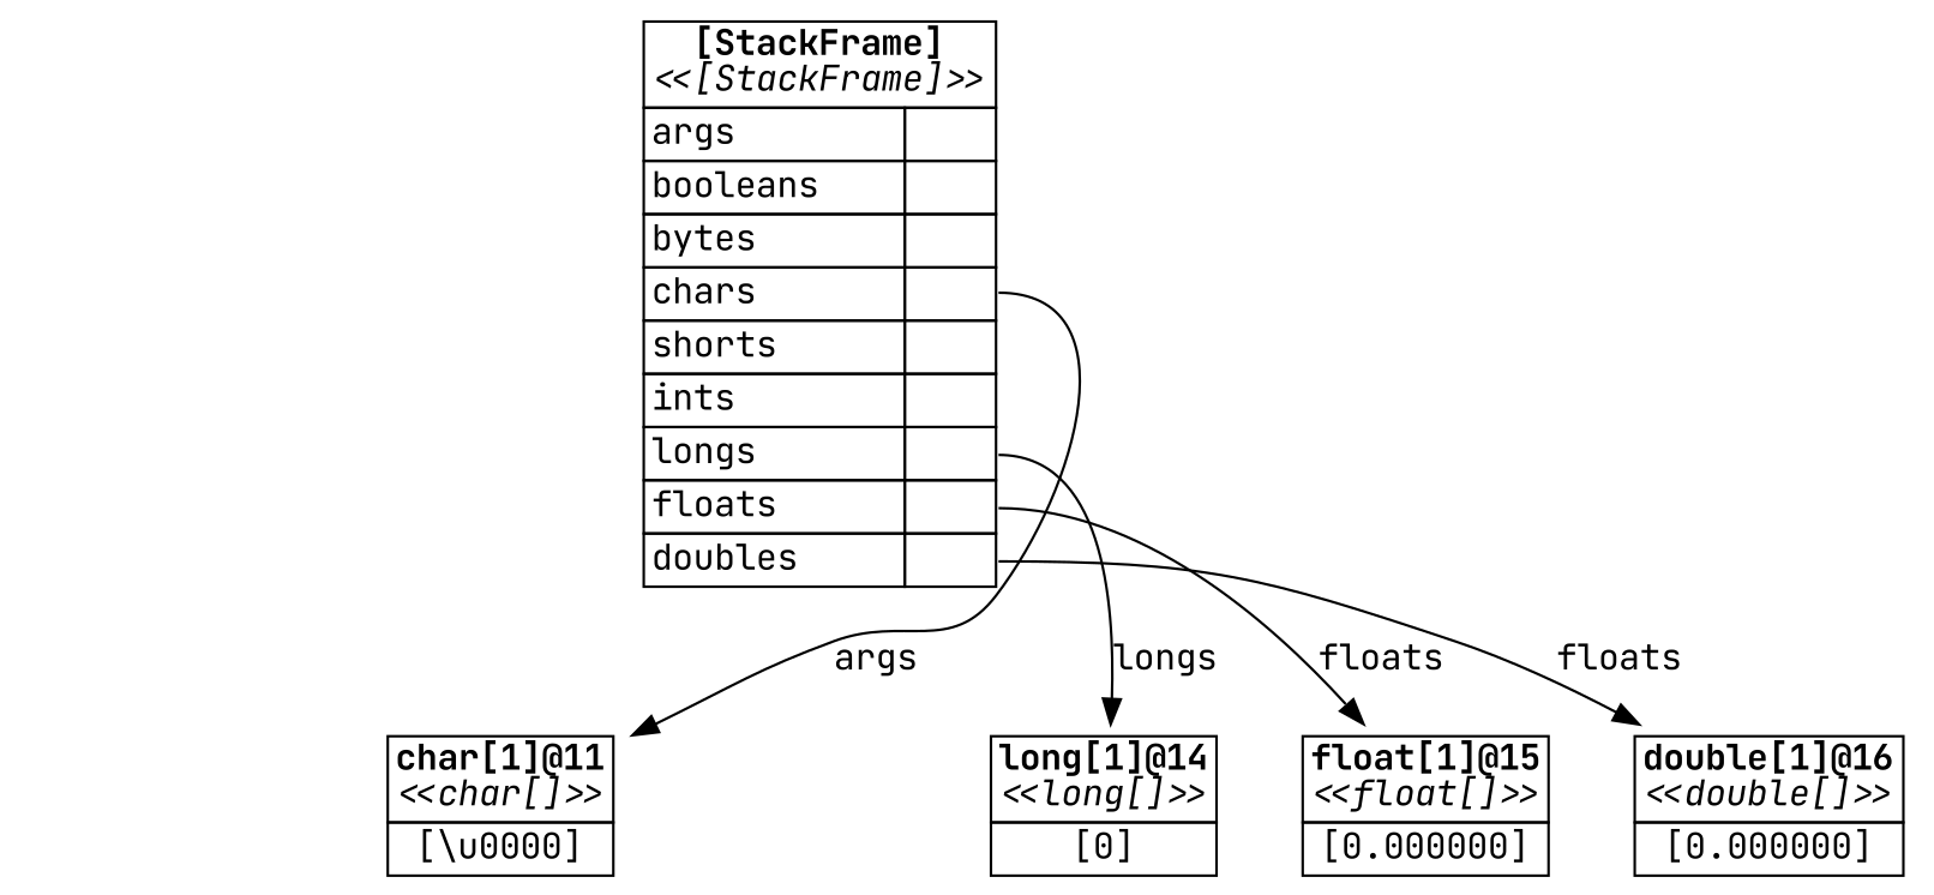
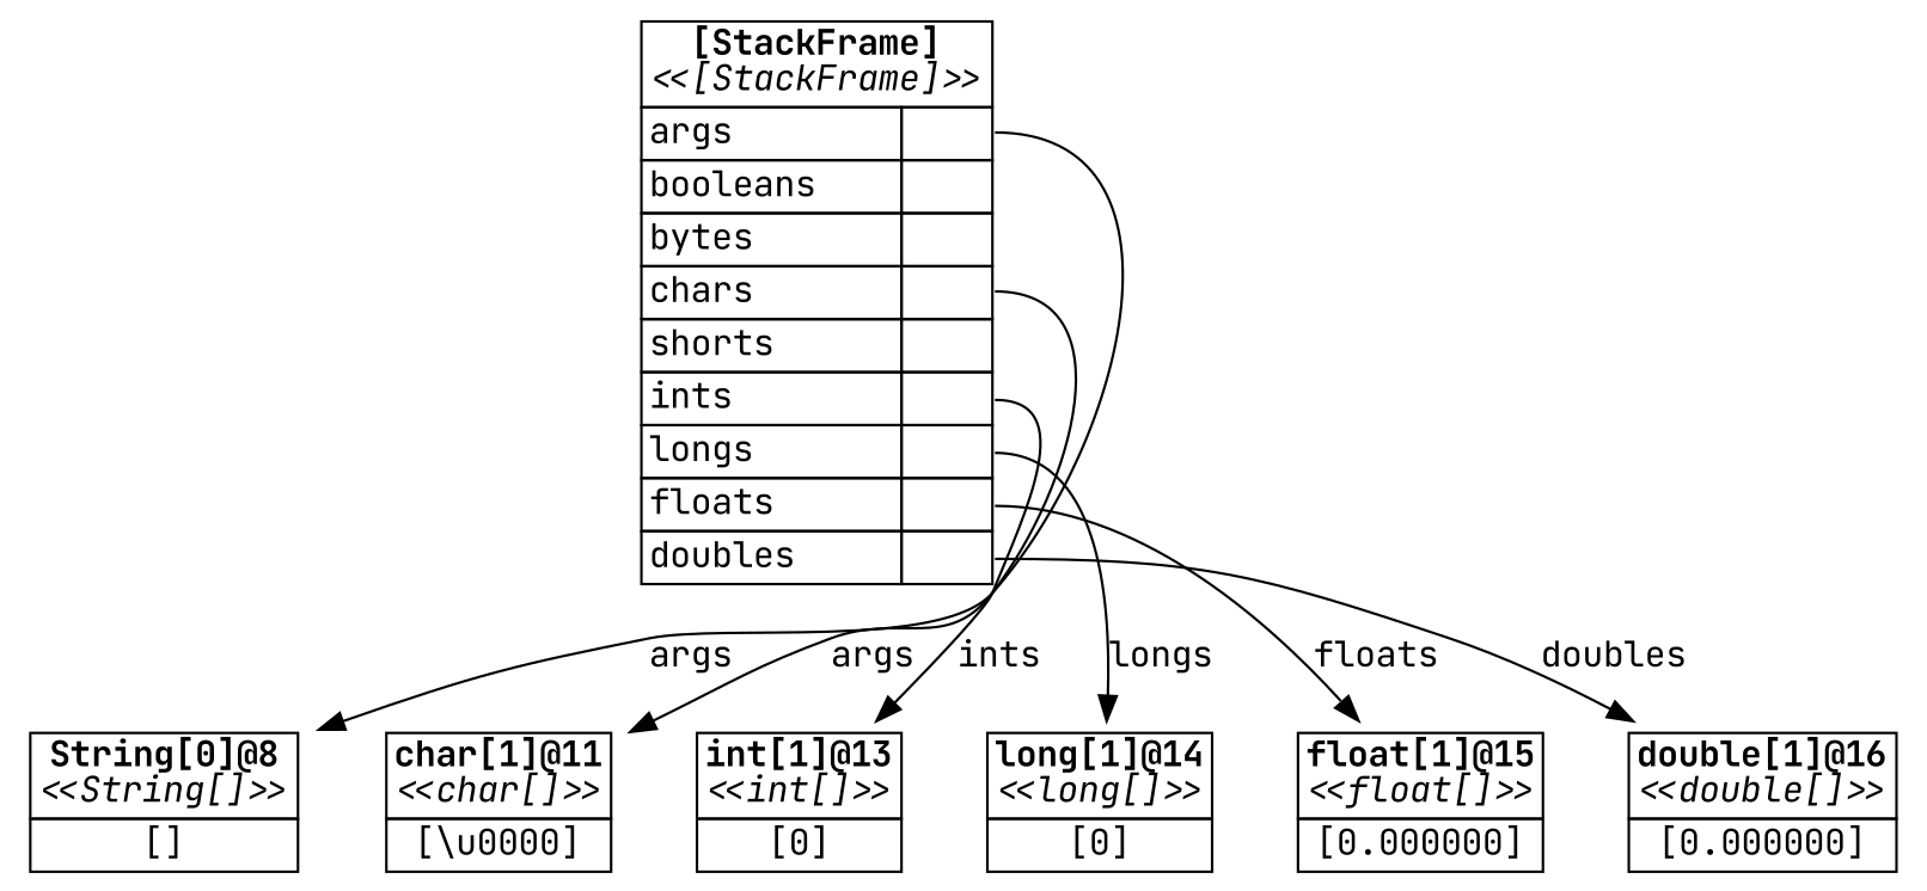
  digraph {
    fontname="JetBrains Mono"
    node [fontname="JetBrains Mono" shape=plaintext]
    edge [fontname="JetBrains Mono"]
    n1 [label=<<table border="0" cellborder="1" cellspacing="0">     <th><td colspan="2"><b>[StackFrame]</b><br/><i>&lt;&lt;[StackFrame]&gt;&gt;</i></td></th>     <tr><td align="left">args</td><td align="left" port="args"></td></tr>     <tr><td align="left">booleans</td><td align="left" port="booleans"></td></tr>     <tr><td align="left">bytes</td><td align="left" port="bytes"></td></tr>     <tr><td align="left">chars</td><td align="left" port="chars"></td></tr>     <tr><td align="left">shorts</td><td align="left" port="shorts"></td></tr>     <tr><td align="left">ints</td><td align="left" port="ints"></td></tr>     <tr><td align="left">longs</td><td align="left" port="longs"></td></tr>     <tr><td align="left">floats</td><td align="left" port="floats"></td></tr>     <tr><td align="left">doubles</td><td align="left" port="doubles"></td></tr>   </table>>]
+   n2 [label=<<table border="0" cellborder="1" cellspacing="0">     <th><td colspan="2"><b>String[0]@8</b><br/><i>&lt;&lt;String[]&gt;&gt;</i></td></th>     <tr><td colspan="2">[]</td></tr>   </table>>]
    n3 [label=<<table border="0" cellborder="1" cellspacing="0">     <th><td colspan="2"><b>char[1]@11</b><br/><i>&lt;&lt;char[]&gt;&gt;</i></td></th>     <tr><td colspan="2">[\u0000]</td></tr>   </table>>]
+   n4 [label=<<table border="0" cellborder="1" cellspacing="0">     <th><td colspan="2"><b>int[1]@13</b><br/><i>&lt;&lt;int[]&gt;&gt;</i></td></th>     <tr><td colspan="2">[0]</td></tr>   </table>>]
    n5 [label=<<table border="0" cellborder="1" cellspacing="0">     <th><td colspan="2"><b>long[1]@14</b><br/><i>&lt;&lt;long[]&gt;&gt;</i></td></th>     <tr><td colspan="2">[0]</td></tr>   </table>>]
    n6 [label=<<table border="0" cellborder="1" cellspacing="0">     <th><td colspan="2"><b>float[1]@15</b><br/><i>&lt;&lt;float[]&gt;&gt;</i></td></th>     <tr><td colspan="2">[0.000000]</td></tr>   </table>>]
    n7 [label=<<table border="0" cellborder="1" cellspacing="0">     <th><td colspan="2"><b>double[1]@16</b><br/><i>&lt;&lt;double[]&gt;&gt;</i></td></th>     <tr><td colspan="2">[0.000000]</td></tr>   </table>>]
+   n1 -> n2 [label=args tailport=args]
    n1 -> n3 [label=args tailport=chars]
+   n1 -> n4 [label=ints tailport=ints]
    n1 -> n5 [label=longs tailport=longs]
    n1 -> n6 [label=floats tailport=floats]
-   n1 -> n7 [label=floats tailport=doubles]
+   n1 -> n7 [label=doubles tailport=doubles]
  }
